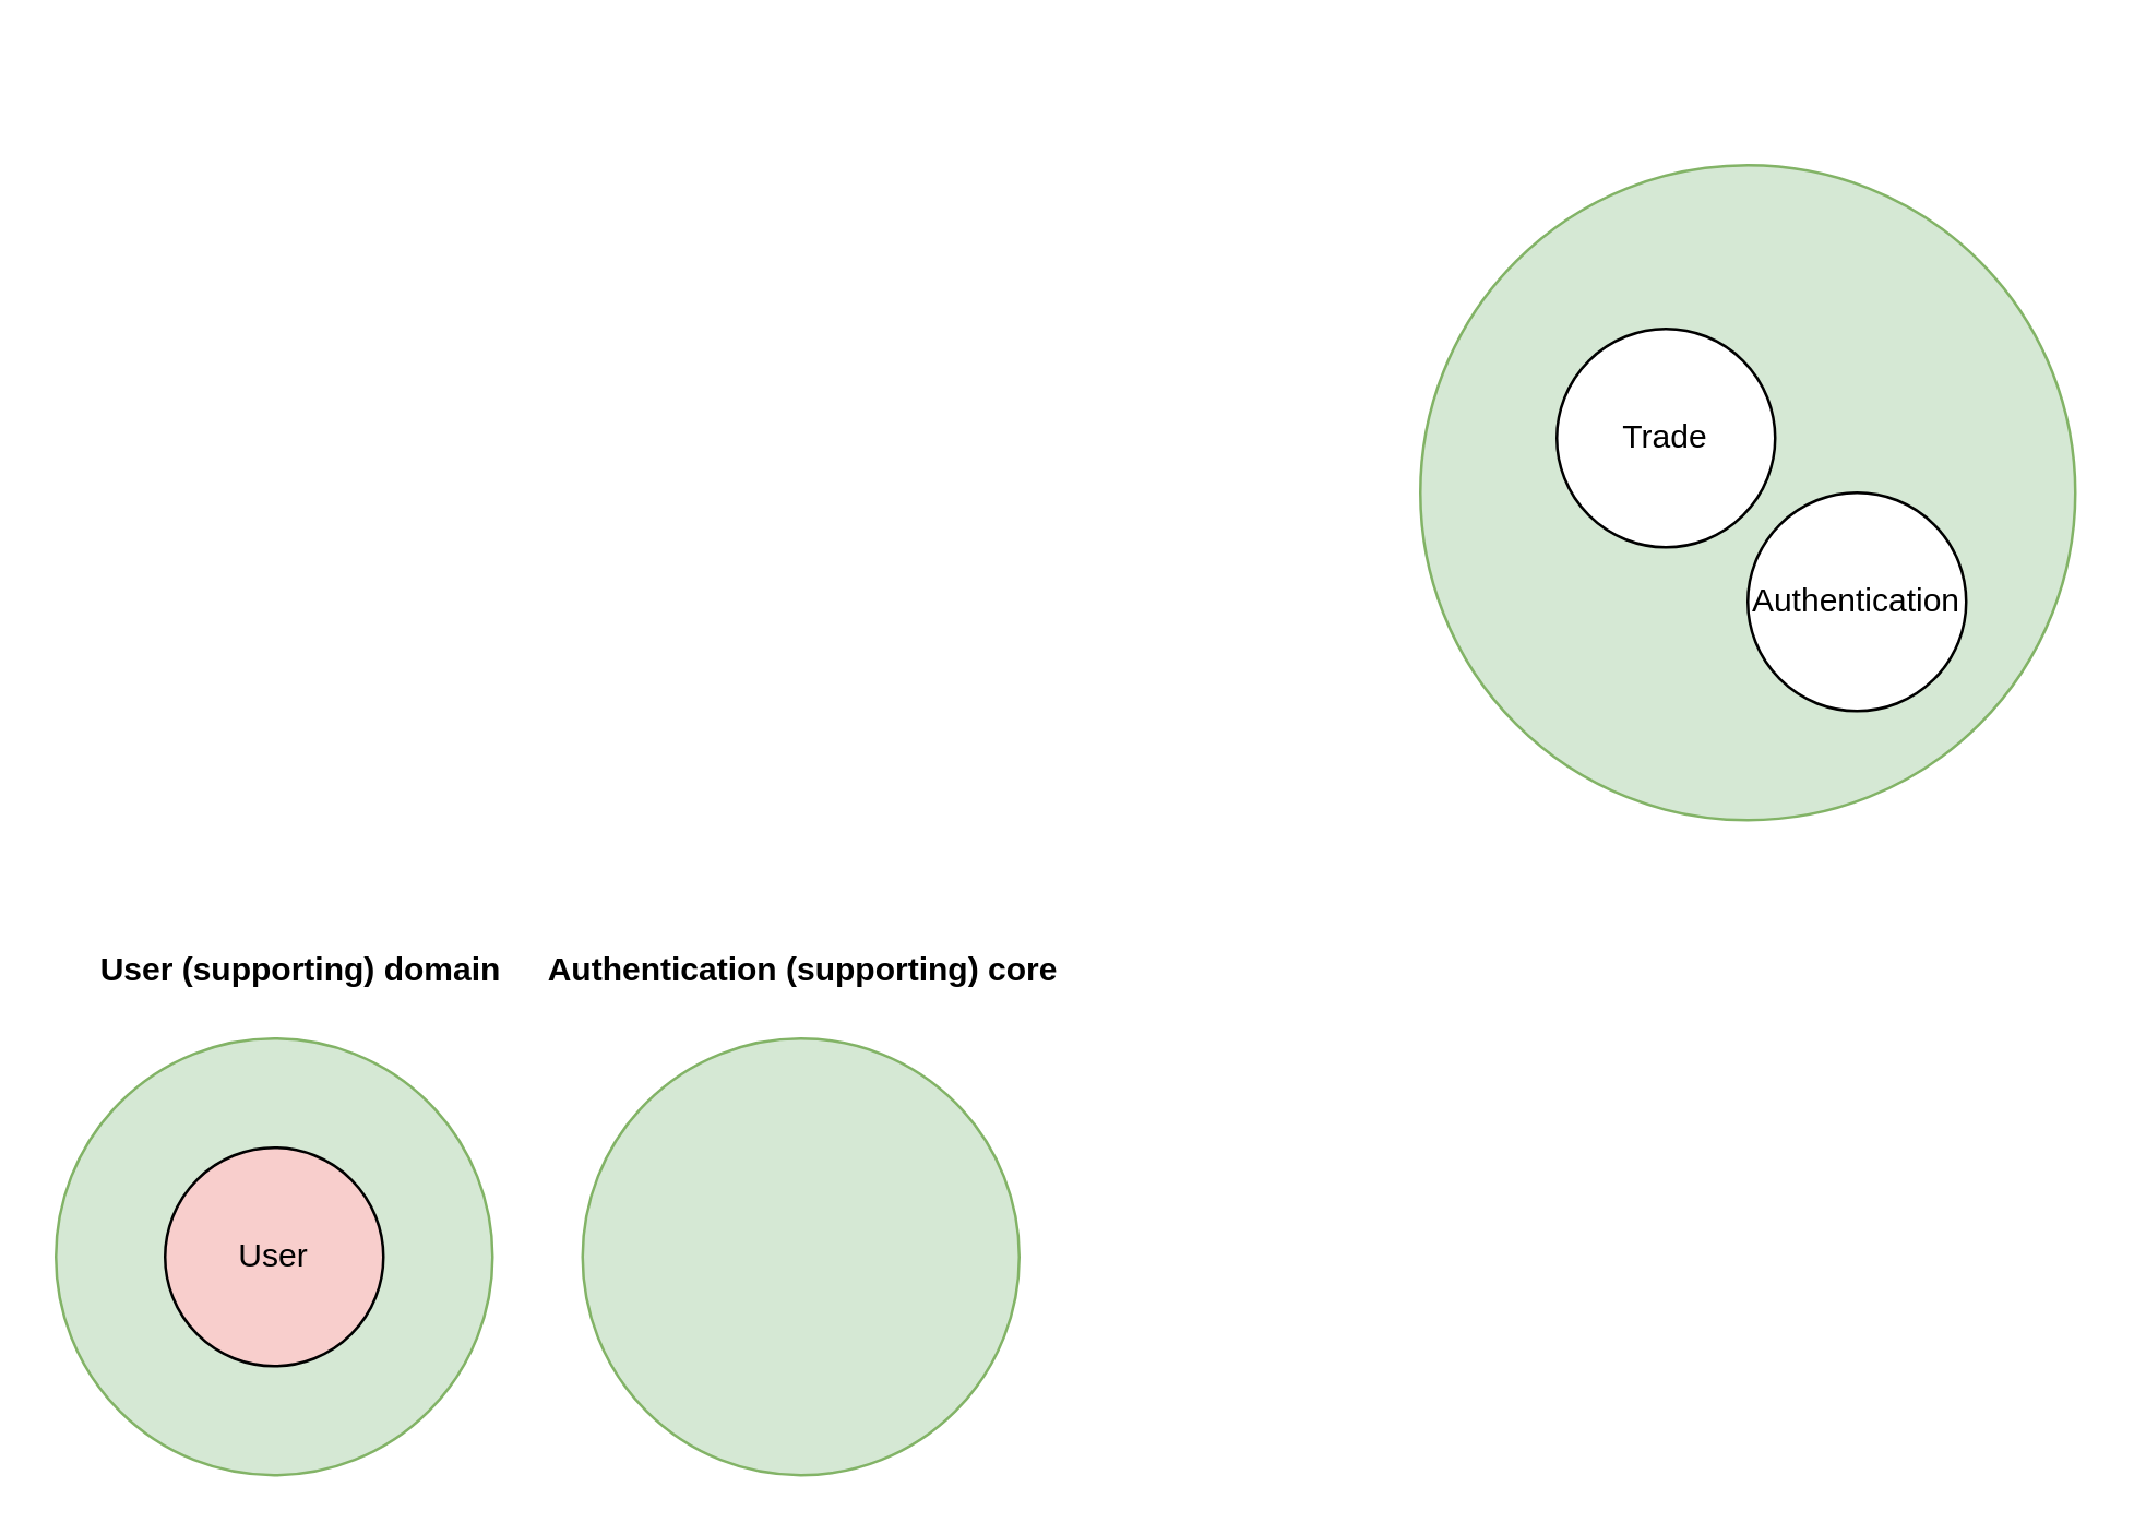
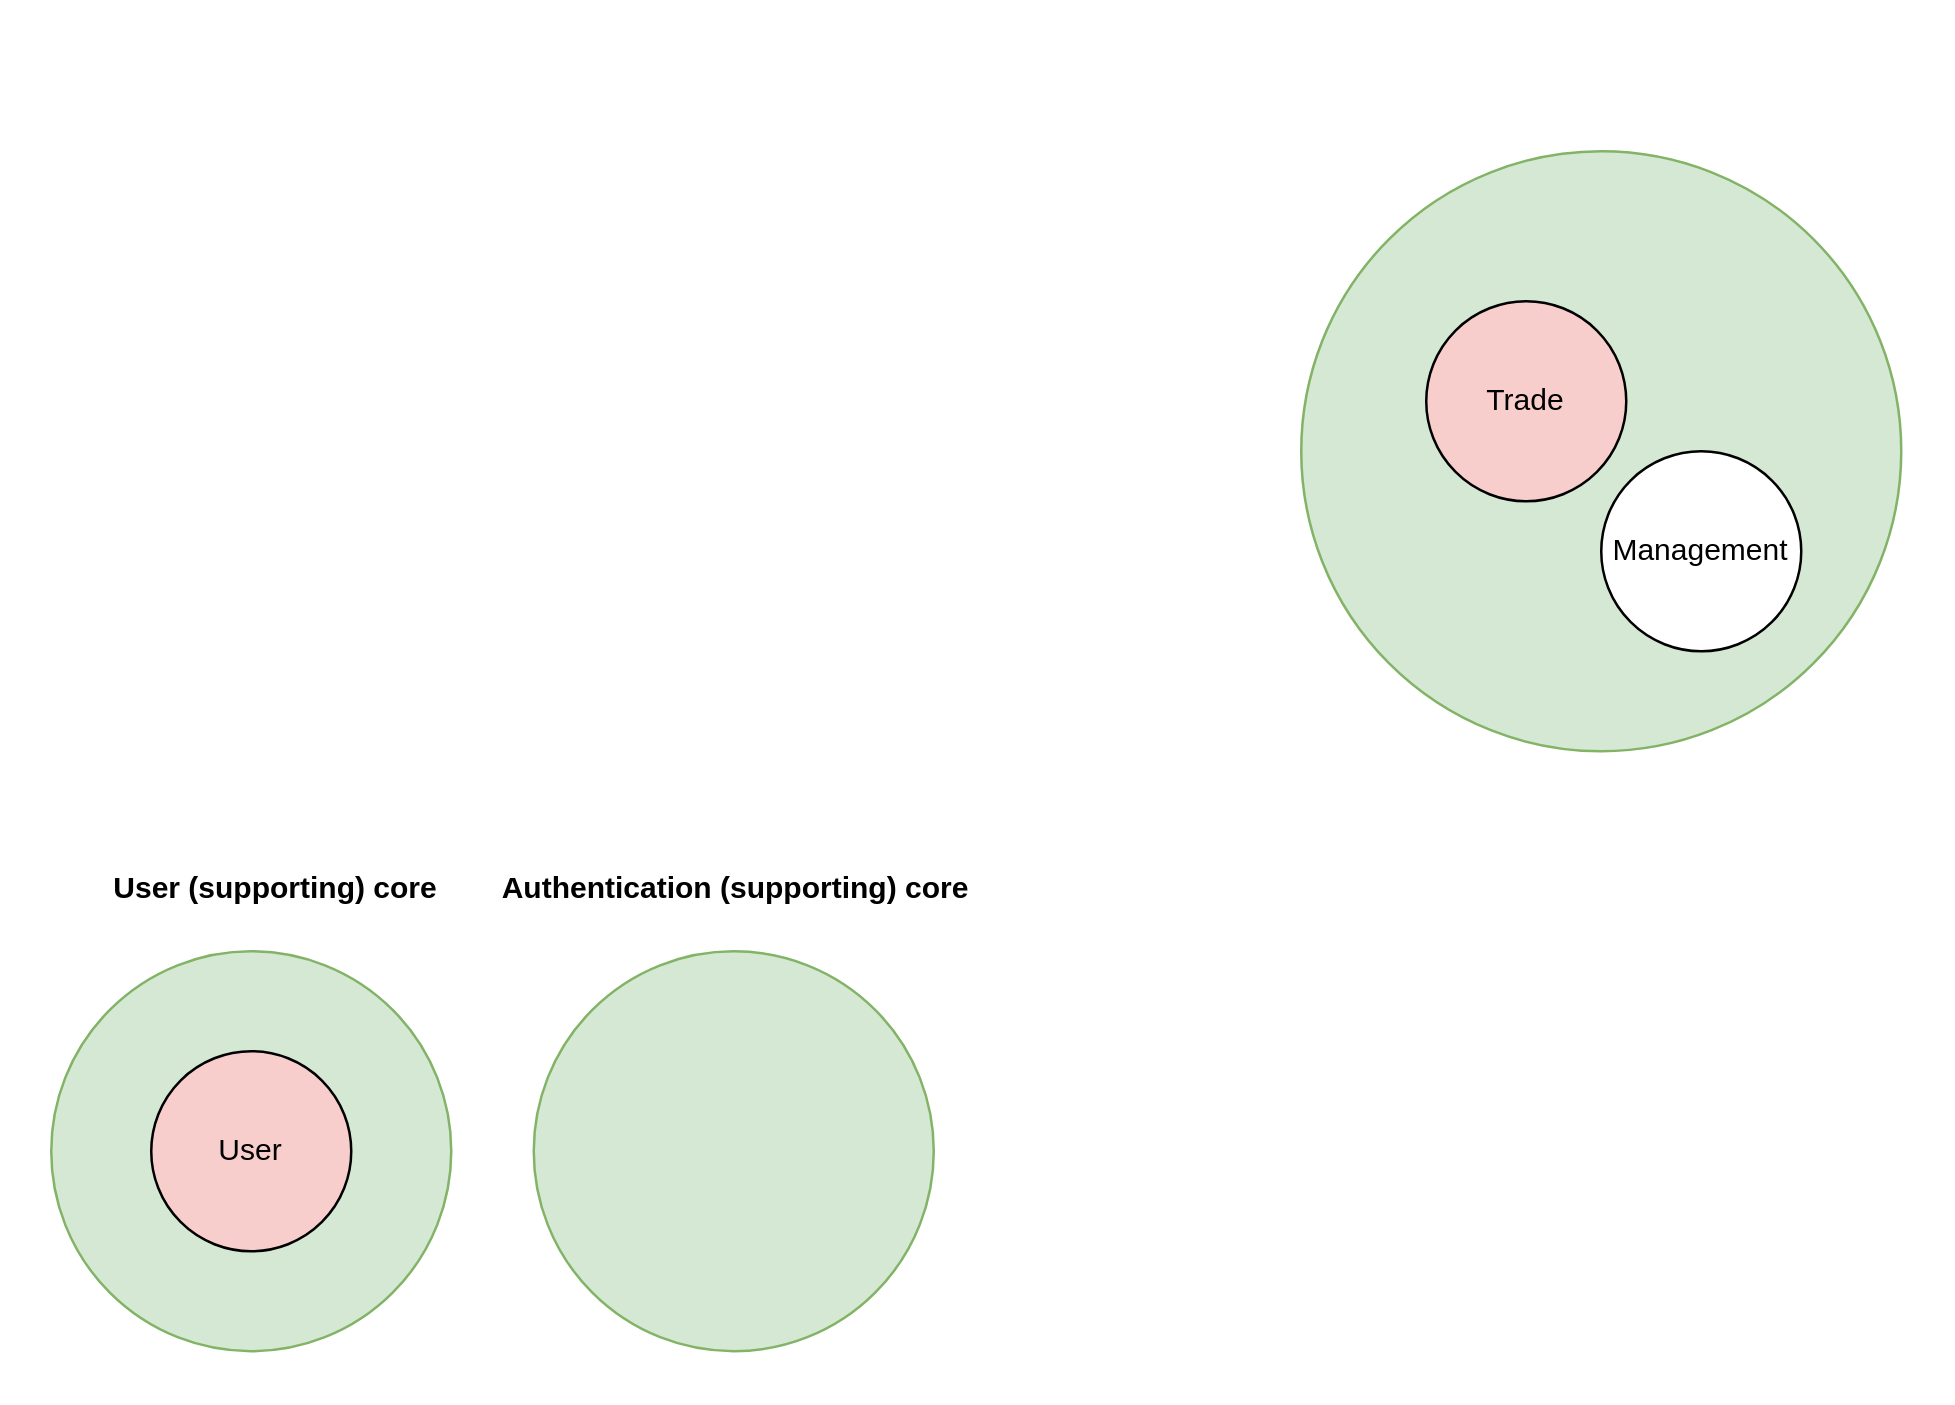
  <mxCell id="0" />
  <mxCell id="1" parent="0" />
  <mxCell id="2" value="" style="group" vertex="1" connectable="0" parent="1"><mxGeometry x="520" y="20" width="240" height="280" as="geometry" /></mxCell>
  <mxCell id="3" value="" style="group;autosize=1;resizable=0;pointerEvents=0;" vertex="1" connectable="0" parent="2"><mxGeometry y="40" width="240" height="240" as="geometry" /></mxCell>
  <mxCell id="4" value="" style="ellipse;whiteSpace=wrap;html=1;aspect=fixed;fillColor=#d5e8d4;strokeColor=#82b366;" vertex="1" parent="3"><mxGeometry width="240" height="240" as="geometry" /></mxCell>
- <mxCell id="5" value="Trade" style="ellipse;whiteSpace=wrap;html=1;aspect=fixed;" vertex="1" parent="3"><mxGeometry x="50" y="60" width="80" height="80" as="geometry" /></mxCell>
- <mxCell id="6" value="Authentication" style="ellipse;whiteSpace=wrap;html=1;aspect=fixed;" vertex="1" parent="3"><mxGeometry x="120" y="120" width="80" height="80" as="geometry" /></mxCell>
+ <mxCell id="5" value="Trade" style="ellipse;whiteSpace=wrap;html=1;aspect=fixed;fillColor=#f8cecc;" vertex="1" parent="3"><mxGeometry x="50" y="60" width="80" height="80" as="geometry" /></mxCell>
+ <mxCell id="6" value="Management" style="ellipse;whiteSpace=wrap;html=1;aspect=fixed;" vertex="1" parent="3"><mxGeometry x="120" y="120" width="80" height="80" as="geometry" /></mxCell>
  <mxCell id="7" value="" style="group" vertex="1" connectable="0" parent="1"><mxGeometry x="20" y="340" width="170" height="200" as="geometry" /></mxCell>
- <mxCell id="8" value="&lt;b&gt;User (supporting) domain&lt;/b&gt;" style="text;html=1;strokeColor=none;fillColor=none;align=center;verticalAlign=middle;whiteSpace=wrap;rounded=0;" vertex="1" parent="7"><mxGeometry x="10" width="160" height="30" as="geometry" /></mxCell>
+ <mxCell id="8" value="&lt;b&gt;User (supporting) core&lt;/b&gt;" style="text;html=1;strokeColor=none;fillColor=none;align=center;verticalAlign=middle;whiteSpace=wrap;rounded=0;" vertex="1" parent="7"><mxGeometry x="10" width="160" height="30" as="geometry" /></mxCell>
  <mxCell id="9" value="" style="group" vertex="1" connectable="0" parent="7"><mxGeometry y="40" width="160" height="160" as="geometry" /></mxCell>
  <mxCell id="10" value="" style="ellipse;whiteSpace=wrap;html=1;aspect=fixed;fillColor=#d5e8d4;strokeColor=#82b366;" vertex="1" parent="9"><mxGeometry width="160" height="160" as="geometry" /></mxCell>
  <mxCell id="11" value="User" style="ellipse;whiteSpace=wrap;html=1;aspect=fixed;fillColor=#f8cecc;" vertex="1" parent="9"><mxGeometry x="40" y="40" width="80" height="80" as="geometry" /></mxCell>
  <mxCell id="12" value="" style="group" vertex="1" connectable="0" parent="1"><mxGeometry x="180" y="340" width="230" height="200" as="geometry" /></mxCell>
  <mxCell id="13" value="&lt;b&gt;Authentication (supporting) core&lt;/b&gt;" style="text;html=1;strokeColor=none;fillColor=none;align=center;verticalAlign=middle;whiteSpace=wrap;rounded=0;" vertex="1" parent="12"><mxGeometry x="4" width="220" height="30" as="geometry" /></mxCell>
  <mxCell id="14" value="" style="group" vertex="1" connectable="0" parent="12"><mxGeometry x="33" y="40" width="160" height="160" as="geometry" /></mxCell>
  <mxCell id="15" value="" style="ellipse;whiteSpace=wrap;html=1;aspect=fixed;fillColor=#d5e8d4;strokeColor=#82b366;" vertex="1" parent="14"><mxGeometry width="160" height="160" as="geometry" /></mxCell>
